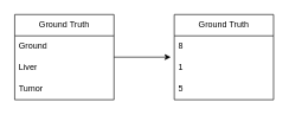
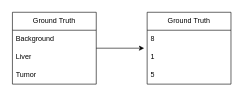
  <mxCell id="0" />
  <mxCell id="1" parent="0" />
  <mxCell id="2" style="edgeStyle=orthogonalEdgeStyle;rounded=0;orthogonalLoop=1;jettySize=auto;html=1;exitX=1;exitY=0.5;exitDx=0;exitDy=0;" edge="1" parent="1"><mxGeometry relative="1" as="geometry"><mxPoint x="240" y="80" as="targetPoint" /><mxPoint x="160" y="80" as="sourcePoint" /></mxGeometry></mxCell>
  <mxCell id="3" value="Ground Truth" style="swimlane;fontStyle=0;childLayout=stackLayout;horizontal=1;startSize=30;horizontalStack=0;resizeParent=1;resizeParentMax=0;resizeLast=0;collapsible=1;marginBottom=0;whiteSpace=wrap;html=1;" vertex="1" parent="1"><mxGeometry x="20" y="20" width="140" height="120" as="geometry" /></mxCell>
- <mxCell id="4" value="Ground" style="text;strokeColor=none;fillColor=none;align=left;verticalAlign=middle;spacingLeft=4;spacingRight=4;overflow=hidden;points=[[0,0.5],[1,0.5]];portConstraint=eastwest;rotatable=0;whiteSpace=wrap;html=1;" vertex="1" parent="3"><mxGeometry y="30" width="140" height="30" as="geometry" /></mxCell>
+ <mxCell id="4" value="Background" style="text;strokeColor=none;fillColor=none;align=left;verticalAlign=middle;spacingLeft=4;spacingRight=4;overflow=hidden;points=[[0,0.5],[1,0.5]];portConstraint=eastwest;rotatable=0;whiteSpace=wrap;html=1;" vertex="1" parent="3"><mxGeometry y="30" width="140" height="30" as="geometry" /></mxCell>
  <mxCell id="5" value="Liver" style="text;strokeColor=none;fillColor=none;align=left;verticalAlign=middle;spacingLeft=4;spacingRight=4;overflow=hidden;points=[[0,0.5],[1,0.5]];portConstraint=eastwest;rotatable=0;whiteSpace=wrap;html=1;" vertex="1" parent="3"><mxGeometry y="60" width="140" height="30" as="geometry" /></mxCell>
  <mxCell id="6" value="Tumor" style="text;strokeColor=none;fillColor=none;align=left;verticalAlign=middle;spacingLeft=4;spacingRight=4;overflow=hidden;points=[[0,0.5],[1,0.5]];portConstraint=eastwest;rotatable=0;whiteSpace=wrap;html=1;" vertex="1" parent="3"><mxGeometry y="90" width="140" height="30" as="geometry" /></mxCell>
  <mxCell id="7" value="Ground Truth" style="swimlane;fontStyle=0;childLayout=stackLayout;horizontal=1;startSize=30;horizontalStack=0;resizeParent=1;resizeParentMax=0;resizeLast=0;collapsible=1;marginBottom=0;whiteSpace=wrap;html=1;" vertex="1" parent="1"><mxGeometry x="245" y="20" width="140" height="120" as="geometry" /></mxCell>
  <mxCell id="8" value="8" style="text;strokeColor=none;fillColor=none;align=left;verticalAlign=middle;spacingLeft=4;spacingRight=4;overflow=hidden;points=[[0,0.5],[1,0.5]];portConstraint=eastwest;rotatable=0;whiteSpace=wrap;html=1;" vertex="1" parent="7"><mxGeometry y="30" width="140" height="30" as="geometry" /></mxCell>
  <mxCell id="9" value="1" style="text;strokeColor=none;fillColor=none;align=left;verticalAlign=middle;spacingLeft=4;spacingRight=4;overflow=hidden;points=[[0,0.5],[1,0.5]];portConstraint=eastwest;rotatable=0;whiteSpace=wrap;html=1;" vertex="1" parent="7"><mxGeometry y="60" width="140" height="30" as="geometry" /></mxCell>
  <mxCell id="10" value="5" style="text;strokeColor=none;fillColor=none;align=left;verticalAlign=middle;spacingLeft=4;spacingRight=4;overflow=hidden;points=[[0,0.5],[1,0.5]];portConstraint=eastwest;rotatable=0;whiteSpace=wrap;html=1;" vertex="1" parent="7"><mxGeometry y="90" width="140" height="30" as="geometry" /></mxCell>
